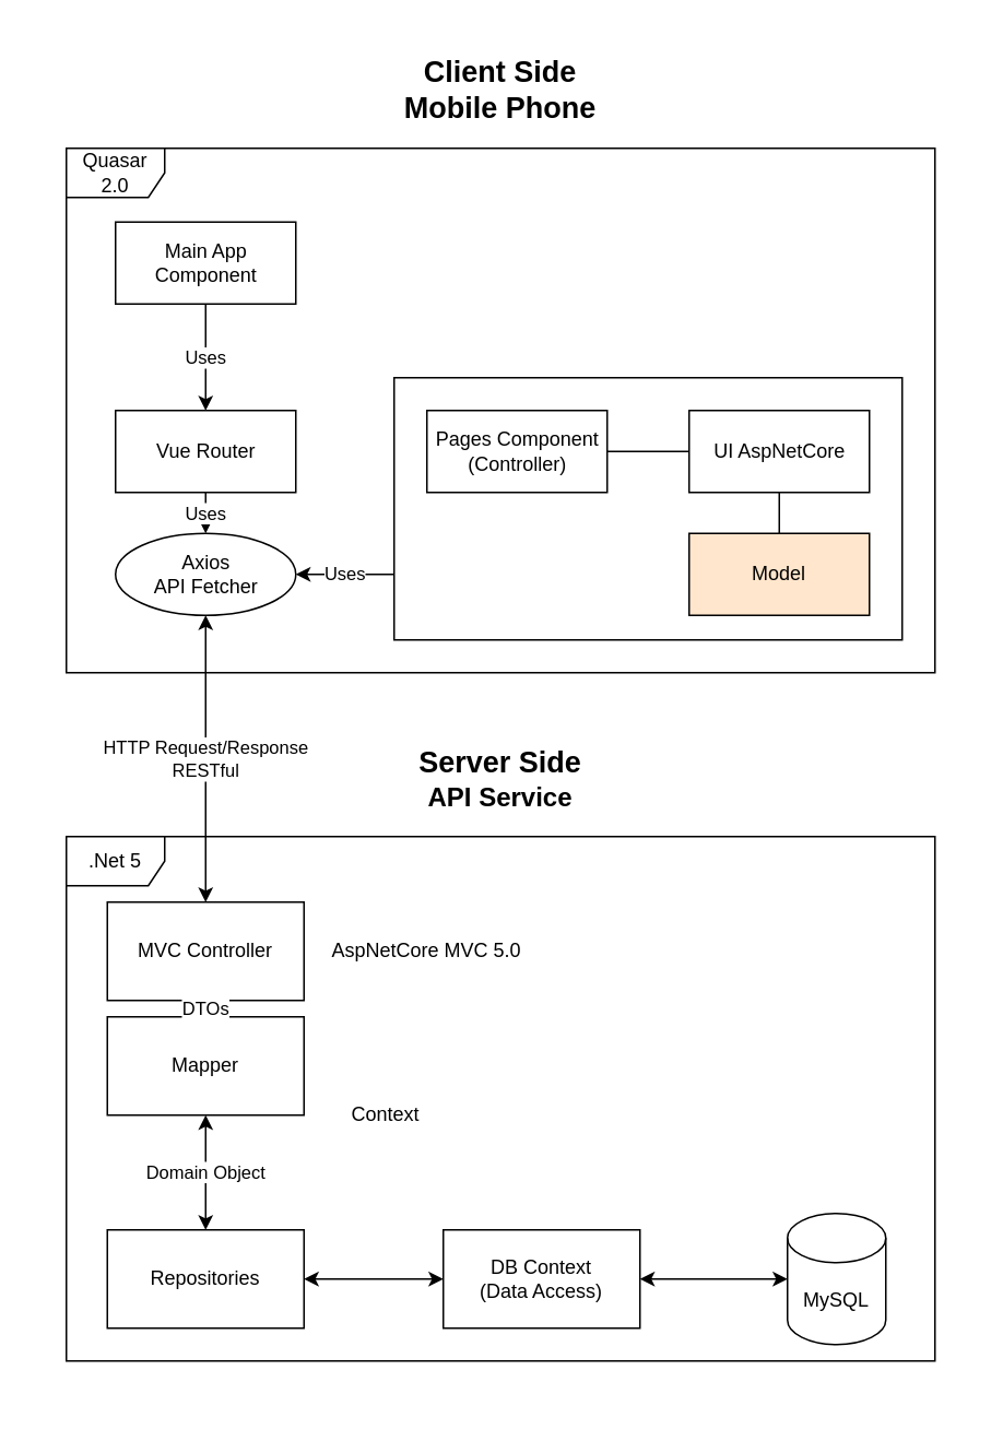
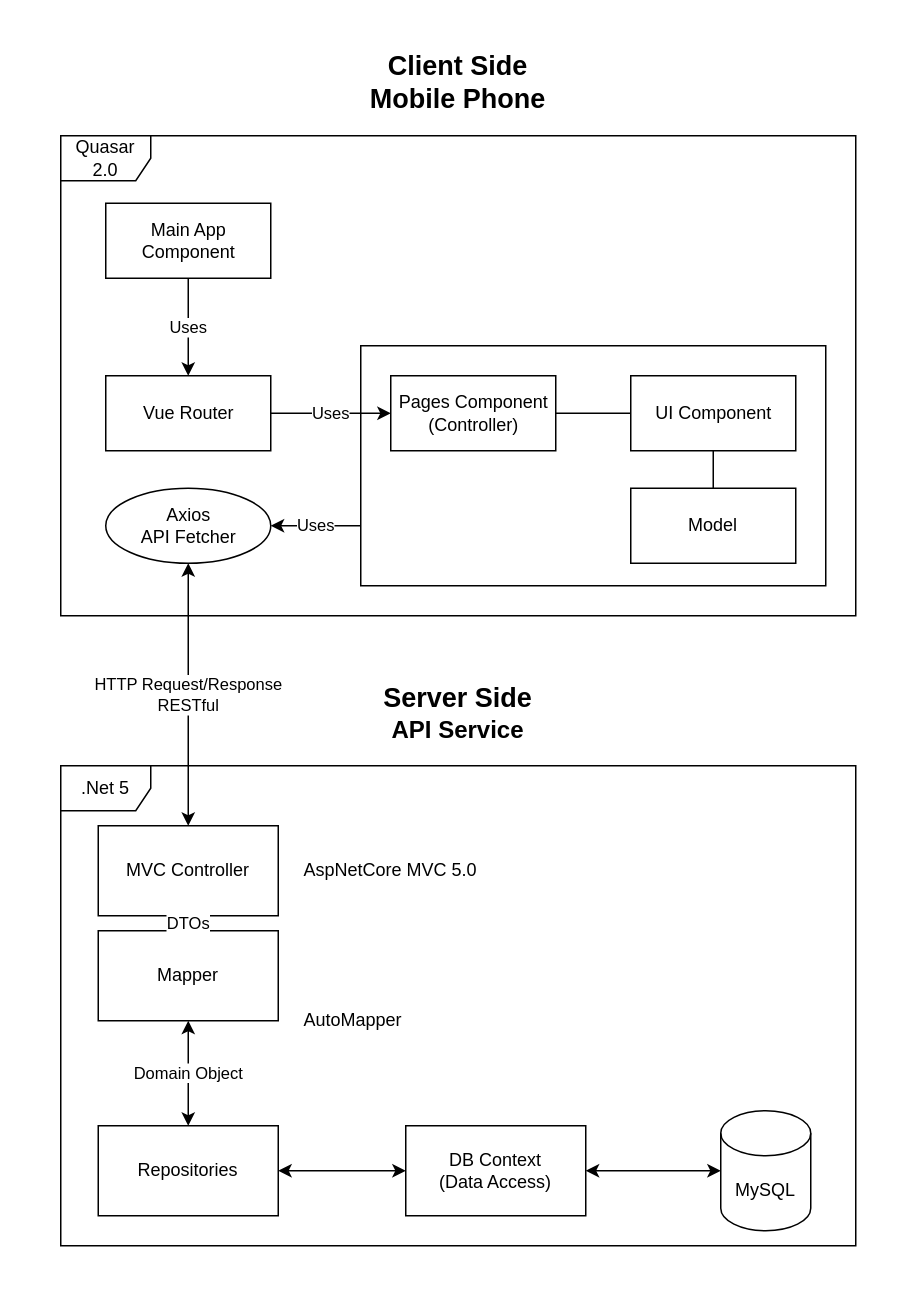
  <mxCell id="0" />
  <mxCell id="1" parent="0" />
  <mxCell id="2" value="" style="rounded=0;whiteSpace=wrap;html=1;strokeColor=none;" vertex="1" parent="1"><mxGeometry x="20" y="20" width="570" height="830" as="geometry" /></mxCell>
  <mxCell id="3" value="Quasar 2.0" style="shape=umlFrame;whiteSpace=wrap;html=1;" vertex="1" parent="1"><mxGeometry x="40" y="90" width="530" height="320" as="geometry" /></mxCell>
  <mxCell id="4" value="" style="rounded=0;whiteSpace=wrap;html=1;" vertex="1" parent="1"><mxGeometry x="240" y="230" width="310" height="160" as="geometry" /></mxCell>
  <mxCell id="5" value=".Net 5" style="shape=umlFrame;whiteSpace=wrap;html=1;" parent="1" vertex="1"><mxGeometry x="40" y="510" width="530" height="320" as="geometry" /></mxCell>
  <mxCell id="6" value="MVC Controller" style="rounded=0;whiteSpace=wrap;html=1;" parent="1" vertex="1"><mxGeometry x="65" y="550" width="120" height="60" as="geometry" /></mxCell>
  <mxCell id="7" value="Repositories" style="rounded=0;whiteSpace=wrap;html=1;" parent="1" vertex="1"><mxGeometry x="65" y="750" width="120" height="60" as="geometry" /></mxCell>
  <mxCell id="8" value="DB Context&lt;br&gt;(Data Access)" style="rounded=0;whiteSpace=wrap;html=1;" parent="1" vertex="1"><mxGeometry x="270" y="750" width="120" height="60" as="geometry" /></mxCell>
  <mxCell id="9" value="MySQL" style="shape=cylinder3;whiteSpace=wrap;html=1;boundedLbl=1;backgroundOutline=1;size=15;" parent="1" vertex="1"><mxGeometry x="480" y="740" width="60" height="80" as="geometry" /></mxCell>
  <mxCell id="10" value="" style="endArrow=classic;startArrow=classic;html=1;" parent="1" source="8" target="9" edge="1"><mxGeometry width="50" height="50" relative="1" as="geometry"><mxPoint x="240" y="820" as="sourcePoint" /><mxPoint x="290" y="770" as="targetPoint" /></mxGeometry></mxCell>
  <mxCell id="11" value="" style="endArrow=classic;startArrow=classic;html=1;" parent="1" source="7" target="8" edge="1"><mxGeometry width="50" height="50" relative="1" as="geometry"><mxPoint x="240" y="820" as="sourcePoint" /><mxPoint x="290" y="770" as="targetPoint" /></mxGeometry></mxCell>
  <mxCell id="12" value="Mapper" style="rounded=0;whiteSpace=wrap;html=1;" parent="1" vertex="1"><mxGeometry x="65" y="620" width="120" height="60" as="geometry" /></mxCell>
  <mxCell id="13" value="DTOs" style="endArrow=classic;startArrow=classic;html=1;" parent="1" source="12" target="6" edge="1"><mxGeometry width="50" height="50" relative="1" as="geometry"><mxPoint x="140" y="730" as="sourcePoint" /><mxPoint x="190" y="680" as="targetPoint" /><mxPoint as="offset" /></mxGeometry></mxCell>
  <mxCell id="14" value="Domain Object" style="endArrow=classic;startArrow=classic;html=1;" parent="1" source="7" target="12" edge="1"><mxGeometry width="50" height="50" relative="1" as="geometry"><mxPoint x="140" y="730" as="sourcePoint" /><mxPoint x="190" y="680" as="targetPoint" /><mxPoint as="offset" /></mxGeometry></mxCell>
- <mxCell id="15" value="Context" style="text;html=1;strokeColor=none;fillColor=none;align=center;verticalAlign=middle;whiteSpace=wrap;rounded=0;" parent="1" vertex="1"><mxGeometry x="200" y="670" width="70" height="20" as="geometry" /></mxCell>
+ <mxCell id="15" value="AutoMapper" style="text;html=1;strokeColor=none;fillColor=none;align=center;verticalAlign=middle;whiteSpace=wrap;rounded=0;" parent="1" vertex="1"><mxGeometry x="200" y="670" width="70" height="20" as="geometry" /></mxCell>
  <mxCell id="16" value="AspNetCore MVC 5.0" style="text;html=1;strokeColor=none;fillColor=none;align=center;verticalAlign=middle;whiteSpace=wrap;rounded=0;" vertex="1" parent="1"><mxGeometry x="200" y="570" width="120" height="20" as="geometry" /></mxCell>
  <mxCell id="17" value="Main App &lt;br&gt;Component" style="html=1;" vertex="1" parent="1"><mxGeometry x="70" y="135" width="110" height="50" as="geometry" /></mxCell>
  <mxCell id="18" value="Axios&lt;br&gt;API Fetcher" style="ellipse;html=1;" vertex="1" parent="1"><mxGeometry x="70" y="325" width="110" height="50" as="geometry" /></mxCell>
  <mxCell id="19" value="Vue Router" style="html=1;" vertex="1" parent="1"><mxGeometry x="70" y="250" width="110" height="50" as="geometry" /></mxCell>
  <mxCell id="20" value="Pages Component&lt;br&gt;(Controller)" style="html=1;" vertex="1" parent="1"><mxGeometry x="260" y="250" width="110" height="50" as="geometry" /></mxCell>
  <mxCell id="21" value="Uses" style="endArrow=classic;html=1;" edge="1" parent="1" source="17" target="19"><mxGeometry width="50" height="50" relative="1" as="geometry"><mxPoint x="220" y="260" as="sourcePoint" /><mxPoint x="270" y="210" as="targetPoint" /></mxGeometry></mxCell>
- <mxCell id="22" value="Uses" style="endArrow=classic;html=1;" edge="1" parent="1" source="19" target="18"><mxGeometry width="50" height="50" relative="1" as="geometry"><mxPoint x="320" y="150" as="sourcePoint" /><mxPoint x="370" y="100" as="targetPoint" /></mxGeometry></mxCell>
- <mxCell id="23" value="UI AspNetCore" style="html=1;" vertex="1" parent="1"><mxGeometry x="420" y="250" width="110" height="50" as="geometry" /></mxCell>
+ <mxCell id="22" value="Uses" style="endArrow=classic;html=1;" edge="1" parent="1" source="19" target="20"><mxGeometry width="50" height="50" relative="1" as="geometry"><mxPoint x="320" y="150" as="sourcePoint" /><mxPoint x="370" y="100" as="targetPoint" /></mxGeometry></mxCell>
+ <mxCell id="23" value="UI Component" style="html=1;" vertex="1" parent="1"><mxGeometry x="420" y="250" width="110" height="50" as="geometry" /></mxCell>
  <mxCell id="24" value="Uses" style="endArrow=classic;html=1;exitX=0;exitY=0.75;exitDx=0;exitDy=0;" edge="1" parent="1" source="4" target="18"><mxGeometry width="50" height="50" relative="1" as="geometry"><mxPoint x="420" y="240" as="sourcePoint" /><mxPoint x="470" y="190" as="targetPoint" /></mxGeometry></mxCell>
- <mxCell id="25" value="Model" style="rounded=0;whiteSpace=wrap;html=1;fillColor=#ffe6cc;" vertex="1" parent="1"><mxGeometry x="420" y="325" width="110" height="50" as="geometry" /></mxCell>
+ <mxCell id="25" value="Model" style="rounded=0;whiteSpace=wrap;html=1;" vertex="1" parent="1"><mxGeometry x="420" y="325" width="110" height="50" as="geometry" /></mxCell>
  <mxCell id="26" value="" style="endArrow=none;html=1;" edge="1" parent="1" source="20" target="23"><mxGeometry width="50" height="50" relative="1" as="geometry"><mxPoint x="390" y="310" as="sourcePoint" /><mxPoint x="440" y="260" as="targetPoint" /></mxGeometry></mxCell>
  <mxCell id="27" value="" style="endArrow=none;html=1;" edge="1" parent="1" source="25" target="23"><mxGeometry width="50" height="50" relative="1" as="geometry"><mxPoint x="390" y="310" as="sourcePoint" /><mxPoint x="440" y="260" as="targetPoint" /></mxGeometry></mxCell>
  <mxCell id="28" value="&lt;b&gt;&lt;font style=&quot;font-size: 18px&quot;&gt;Client Side&lt;br&gt;Mobile Phone&lt;/font&gt;&lt;/b&gt;" style="text;html=1;strokeColor=none;fillColor=none;align=center;verticalAlign=middle;whiteSpace=wrap;rounded=0;" vertex="1" parent="1"><mxGeometry x="240" y="40" width="130" height="30" as="geometry" /></mxCell>
  <mxCell id="29" value="&lt;span style=&quot;font-size: 18px&quot;&gt;&lt;b&gt;Server Side&lt;br&gt;&lt;/b&gt;&lt;/span&gt;&lt;font size=&quot;3&quot;&gt;&lt;b&gt;API Service&lt;/b&gt;&lt;/font&gt;" style="text;html=1;strokeColor=none;fillColor=none;align=center;verticalAlign=middle;whiteSpace=wrap;rounded=0;" vertex="1" parent="1"><mxGeometry x="240" y="460" width="130" height="30" as="geometry" /></mxCell>
  <mxCell id="30" value="HTTP Request/Response&lt;br&gt;RESTful" style="endArrow=classic;startArrow=classic;html=1;" edge="1" parent="1" source="18" target="6"><mxGeometry width="50" height="50" relative="1" as="geometry"><mxPoint x="-30" y="570" as="sourcePoint" /><mxPoint x="20" y="520" as="targetPoint" /></mxGeometry></mxCell>
